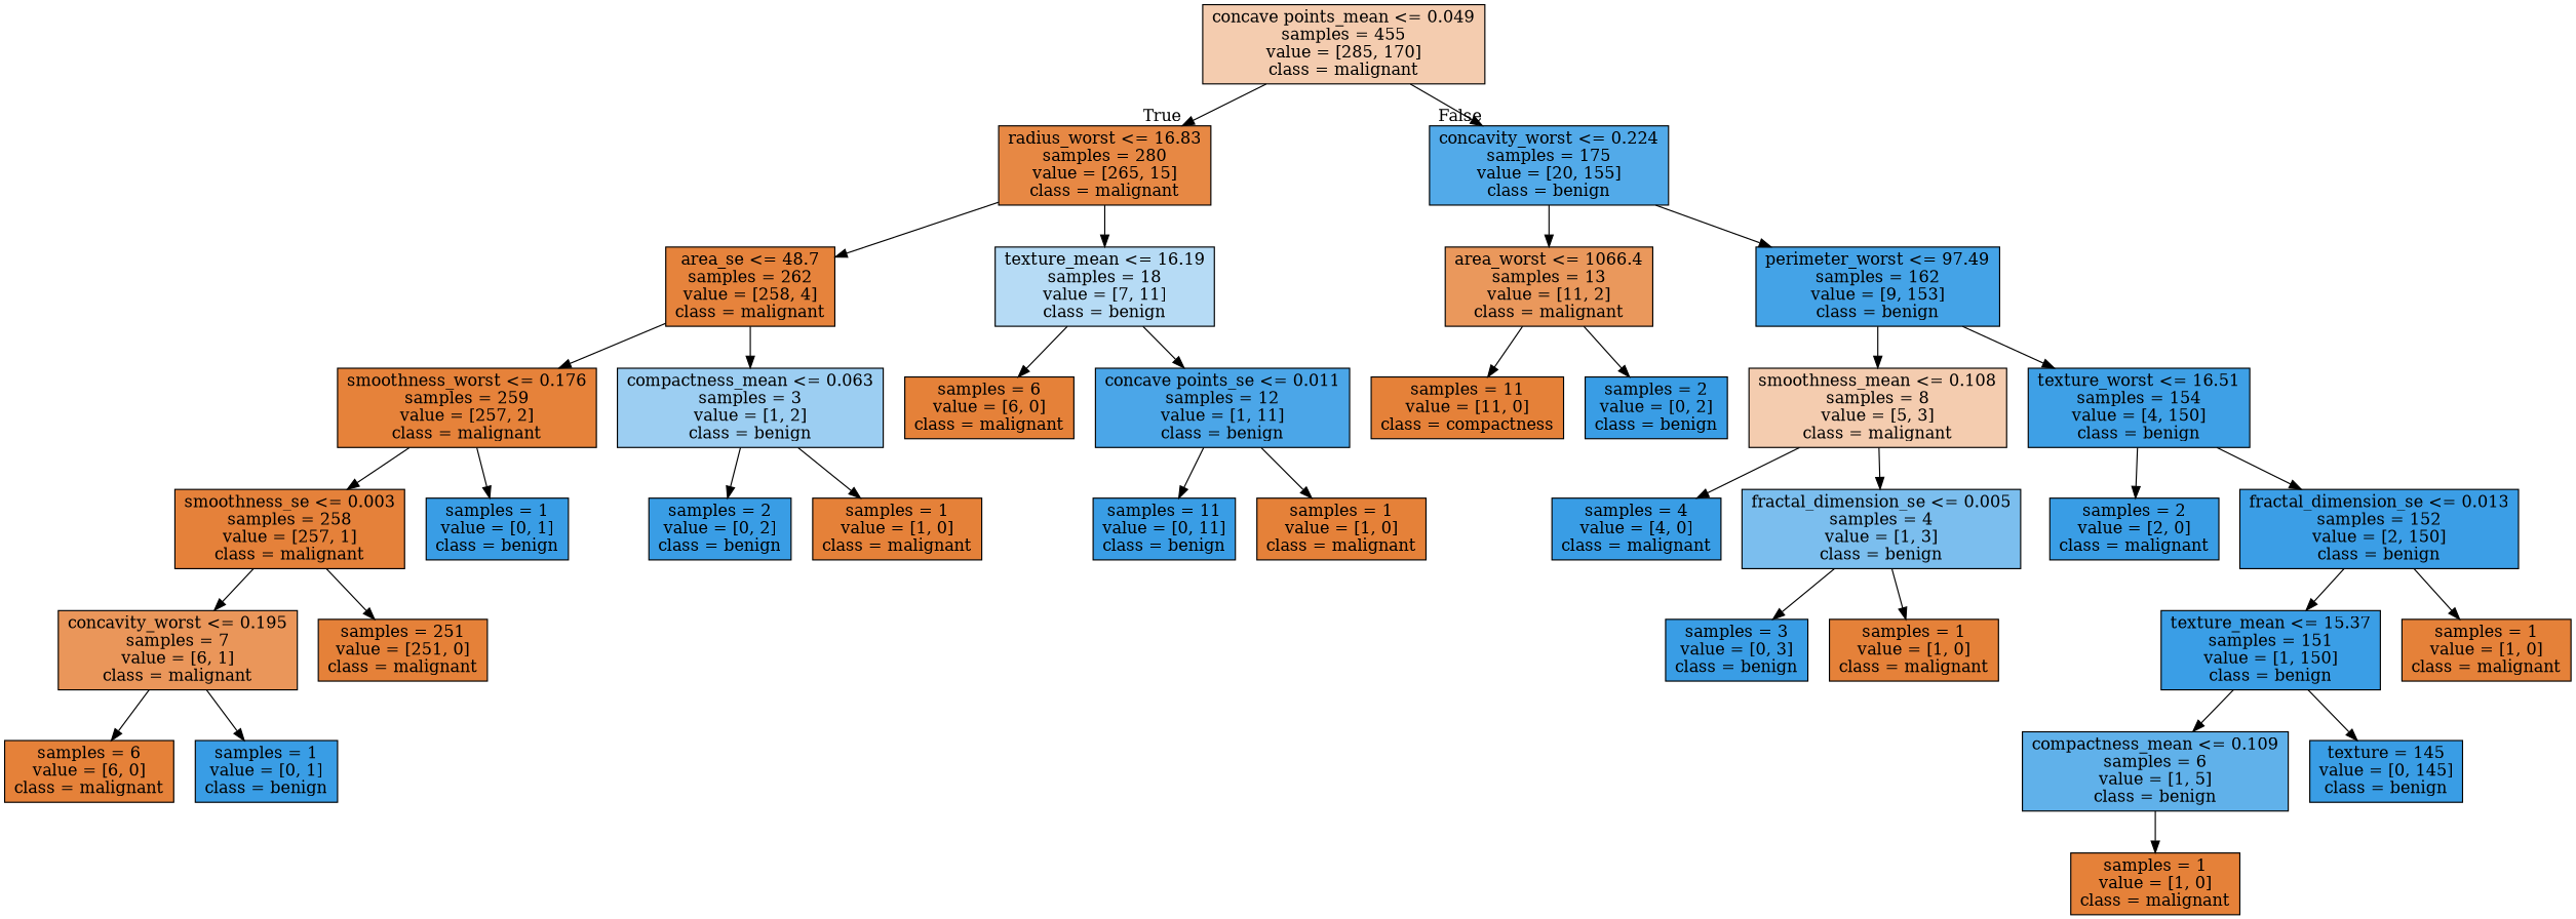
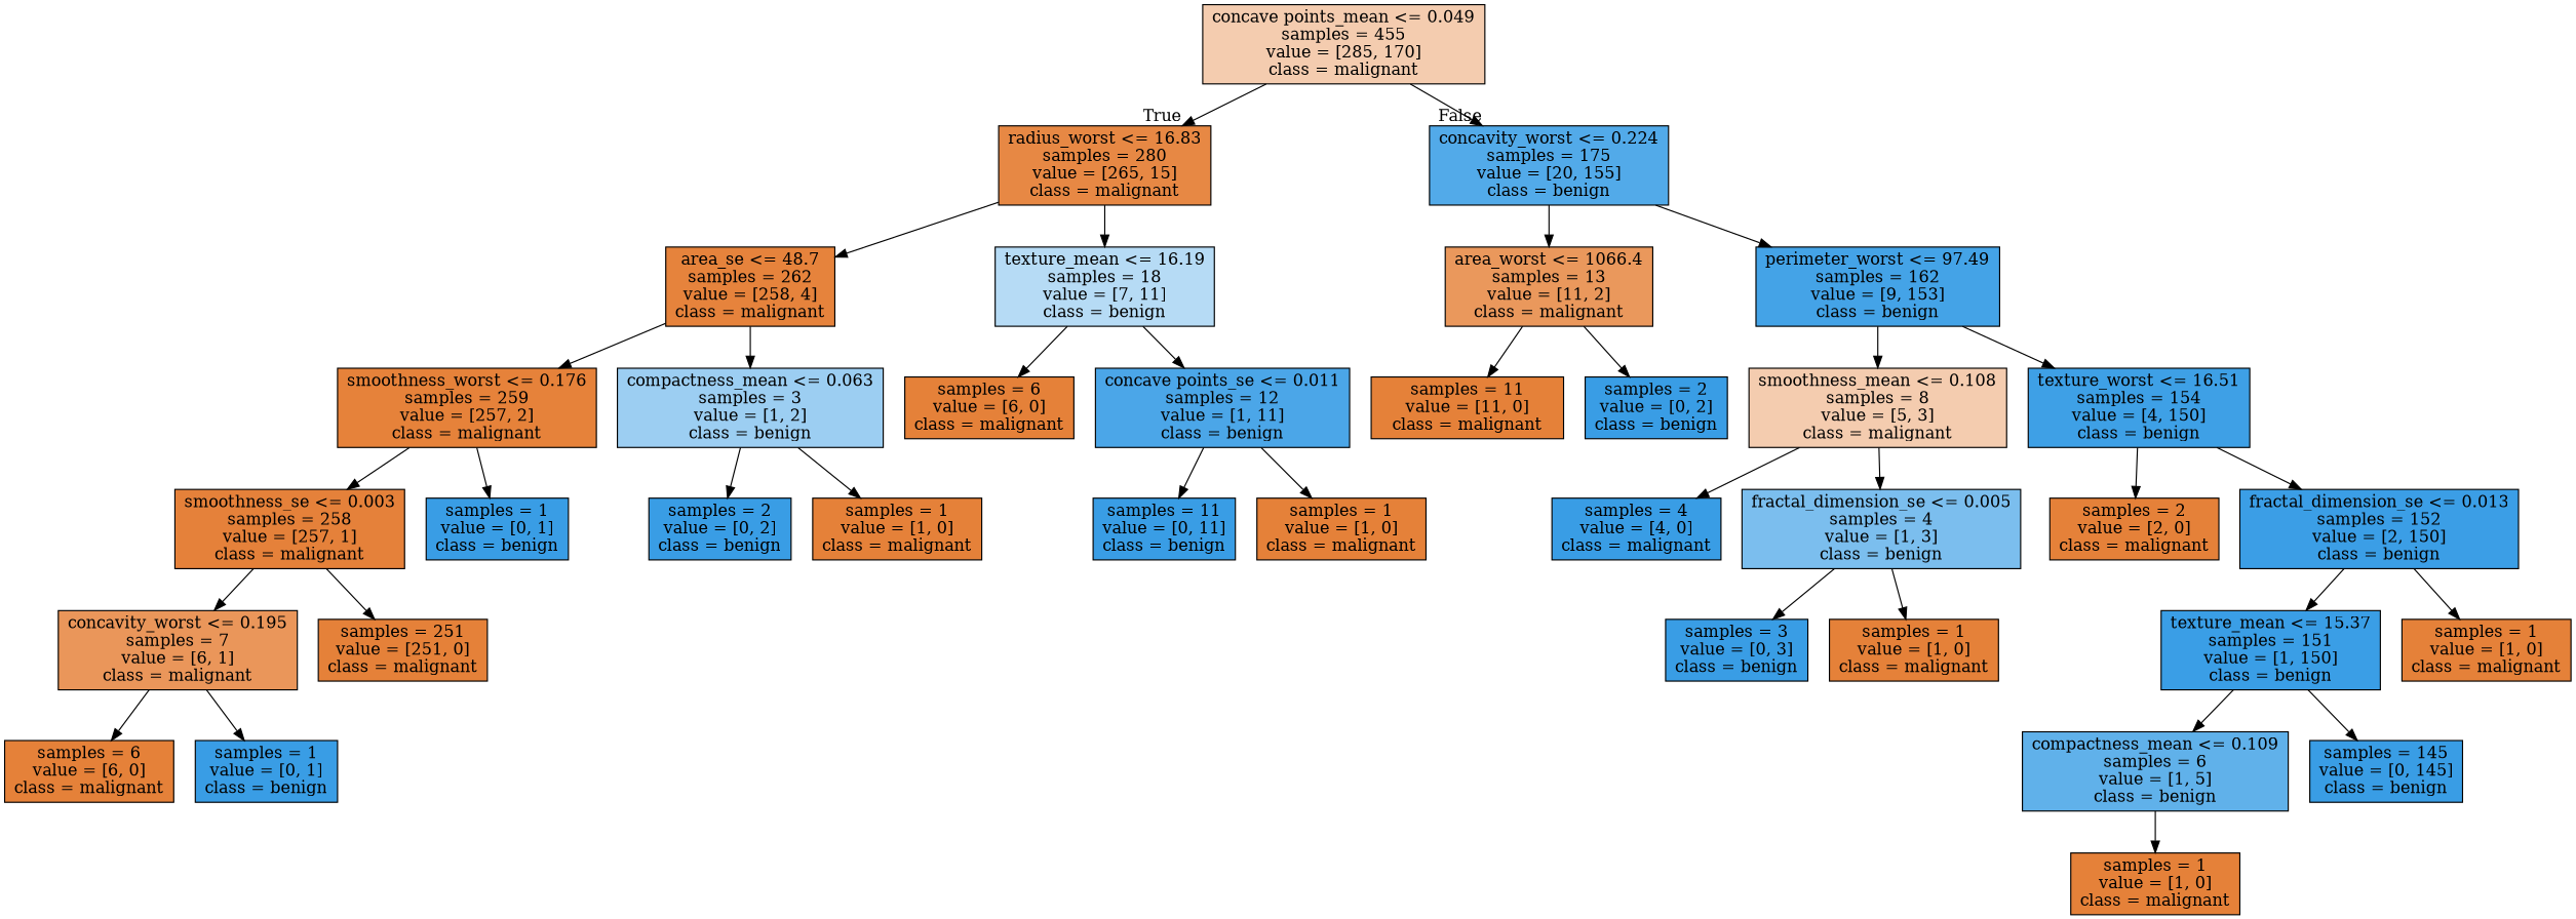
  digraph {
    node [color=black fillcolor="#e58139ff" shape=box style=filled]
    n1 [fillcolor="#e5813967" label="concave points_mean <= 0.049\nsamples = 455\nvalue = [285, 170]\nclass = malignant"]
    n2 [fillcolor="#e58139f1" label="radius_worst <= 16.83\nsamples = 280\nvalue = [265, 15]\nclass = malignant"]
    n3 [fillcolor="#399de5de" label="concavity_worst <= 0.224\nsamples = 175\nvalue = [20, 155]\nclass = benign"]
    n4 [fillcolor="#e58139fb" label="area_se <= 48.7\nsamples = 262\nvalue = [258, 4]\nclass = malignant"]
    n5 [fillcolor="#399de55d" label="texture_mean <= 16.19\nsamples = 18\nvalue = [7, 11]\nclass = benign"]
    n6 [fillcolor="#e58139d1" label="area_worst <= 1066.4\nsamples = 13\nvalue = [11, 2]\nclass = malignant"]
    n7 [fillcolor="#399de5f0" label="perimeter_worst <= 97.49\nsamples = 162\nvalue = [9, 153]\nclass = benign"]
    n8 [fillcolor="#e58139fd" label="smoothness_worst <= 0.176\nsamples = 259\nvalue = [257, 2]\nclass = malignant"]
    n9 [fillcolor="#399de57f" label="compactness_mean <= 0.063\nsamples = 3\nvalue = [1, 2]\nclass = benign"]
    n10 [label="samples = 6\nvalue = [6, 0]\nclass = malignant"]
    n11 [fillcolor="#399de5e8" label="concave points_se <= 0.011\nsamples = 12\nvalue = [1, 11]\nclass = benign"]
    n12 [fillcolor="#e58139fe" label="smoothness_se <= 0.003\nsamples = 258\nvalue = [257, 1]\nclass = malignant"]
    n13 [fillcolor="#399de5ff" label="samples = 1\nvalue = [0, 1]\nclass = benign"]
    n14 [fillcolor="#399de5ff" label="samples = 2\nvalue = [0, 2]\nclass = benign"]
    n15 [label="samples = 1\nvalue = [1, 0]\nclass = malignant"]
    n16 [fillcolor="#e58139d4" label="concavity_worst <= 0.195\nsamples = 7\nvalue = [6, 1]\nclass = malignant"]
    n17 [label="samples = 251\nvalue = [251, 0]\nclass = malignant"]
    n18 [label="samples = 6\nvalue = [6, 0]\nclass = malignant"]
    n19 [fillcolor="#399de5ff" label="samples = 1\nvalue = [0, 1]\nclass = benign"]
    n20 [fillcolor="#399de5ff" label="samples = 11\nvalue = [0, 11]\nclass = benign"]
    n21 [label="samples = 1\nvalue = [1, 0]\nclass = malignant"]
-   n22 [label="samples = 11\nvalue = [11, 0]\nclass = compactness"]
+   n22 [label="samples = 11\nvalue = [11, 0]\nclass = malignant"]
    n23 [fillcolor="#399de5ff" label="samples = 2\nvalue = [0, 2]\nclass = benign"]
    n24 [fillcolor="#e5813966" label="smoothness_mean <= 0.108\nsamples = 8\nvalue = [5, 3]\nclass = malignant"]
    n25 [fillcolor="#399de5f8" label="texture_worst <= 16.51\nsamples = 154\nvalue = [4, 150]\nclass = benign"]
    n26 [fillcolor="#399de5ff" label="samples = 4\nvalue = [4, 0]\nclass = malignant"]
    n27 [fillcolor="#399de5aa" label="fractal_dimension_se <= 0.005\nsamples = 4\nvalue = [1, 3]\nclass = benign"]
-   n28 [fillcolor="#399de5ff" label="samples = 2\nvalue = [2, 0]\nclass = malignant"]
+   n28 [label="samples = 2\nvalue = [2, 0]\nclass = malignant"]
    n29 [fillcolor="#399de5fc" label="fractal_dimension_se <= 0.013\nsamples = 152\nvalue = [2, 150]\nclass = benign"]
    n30 [fillcolor="#399de5ff" label="samples = 3\nvalue = [0, 3]\nclass = benign"]
    n31 [label="samples = 1\nvalue = [1, 0]\nclass = malignant"]
    n32 [fillcolor="#399de5fd" label="texture_mean <= 15.37\nsamples = 151\nvalue = [1, 150]\nclass = benign"]
    n33 [label="samples = 1\nvalue = [1, 0]\nclass = malignant"]
    n34 [fillcolor="#399de5cc" label="compactness_mean <= 0.109\nsamples = 6\nvalue = [1, 5]\nclass = benign"]
-   n35 [fillcolor="#399de5ff" label="texture = 145\nvalue = [0, 145]\nclass = benign"]
+   n35 [fillcolor="#399de5ff" label="samples = 145\nvalue = [0, 145]\nclass = benign"]
    n36 [label="samples = 1\nvalue = [1, 0]\nclass = malignant"]
    n1 -> n2 [headlabel=True labelangle=45 labeldistance=2.5]
    n1 -> n3 [headlabel=False labelangle=-45 labeldistance=2.5]
    n2 -> n4
    n2 -> n5
    n3 -> n6
    n3 -> n7
    n4 -> n8
    n4 -> n9
    n5 -> n10
    n5 -> n11
    n6 -> n22
    n6 -> n23
    n7 -> n24
    n7 -> n25
    n8 -> n12
    n8 -> n13
    n9 -> n14
    n9 -> n15
    n11 -> n20
    n11 -> n21
    n12 -> n16
    n12 -> n17
    n16 -> n18
    n16 -> n19
    n24 -> n26
    n24 -> n27
    n25 -> n28
    n25 -> n29
    n27 -> n30
    n27 -> n31
    n29 -> n32
    n29 -> n33
    n32 -> n34
    n32 -> n35
    n34 -> n36
  }
